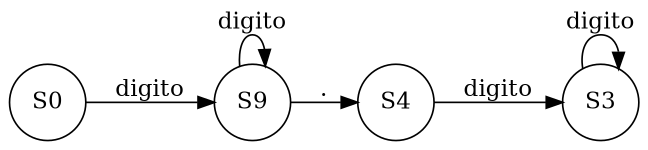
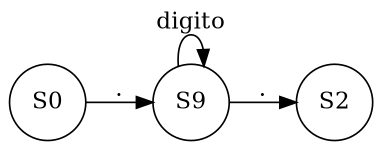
  digraph {
    rankdir=LR
    node [shape=circle]
    n1 [label=S0]
    n2 [label=S9]
-   n3 [label=S4]
-   n4 [label=S3]
-   n1 -> n2 [label=digito]
+   n3 [label=S2]
+   n1 -> n2 [label="."]
    n2 -> n2 [label=digito]
    n2 -> n3 [label="."]
-   n3 -> n4 [label=digito]
-   n4 -> n4 [label=digito]
  }
